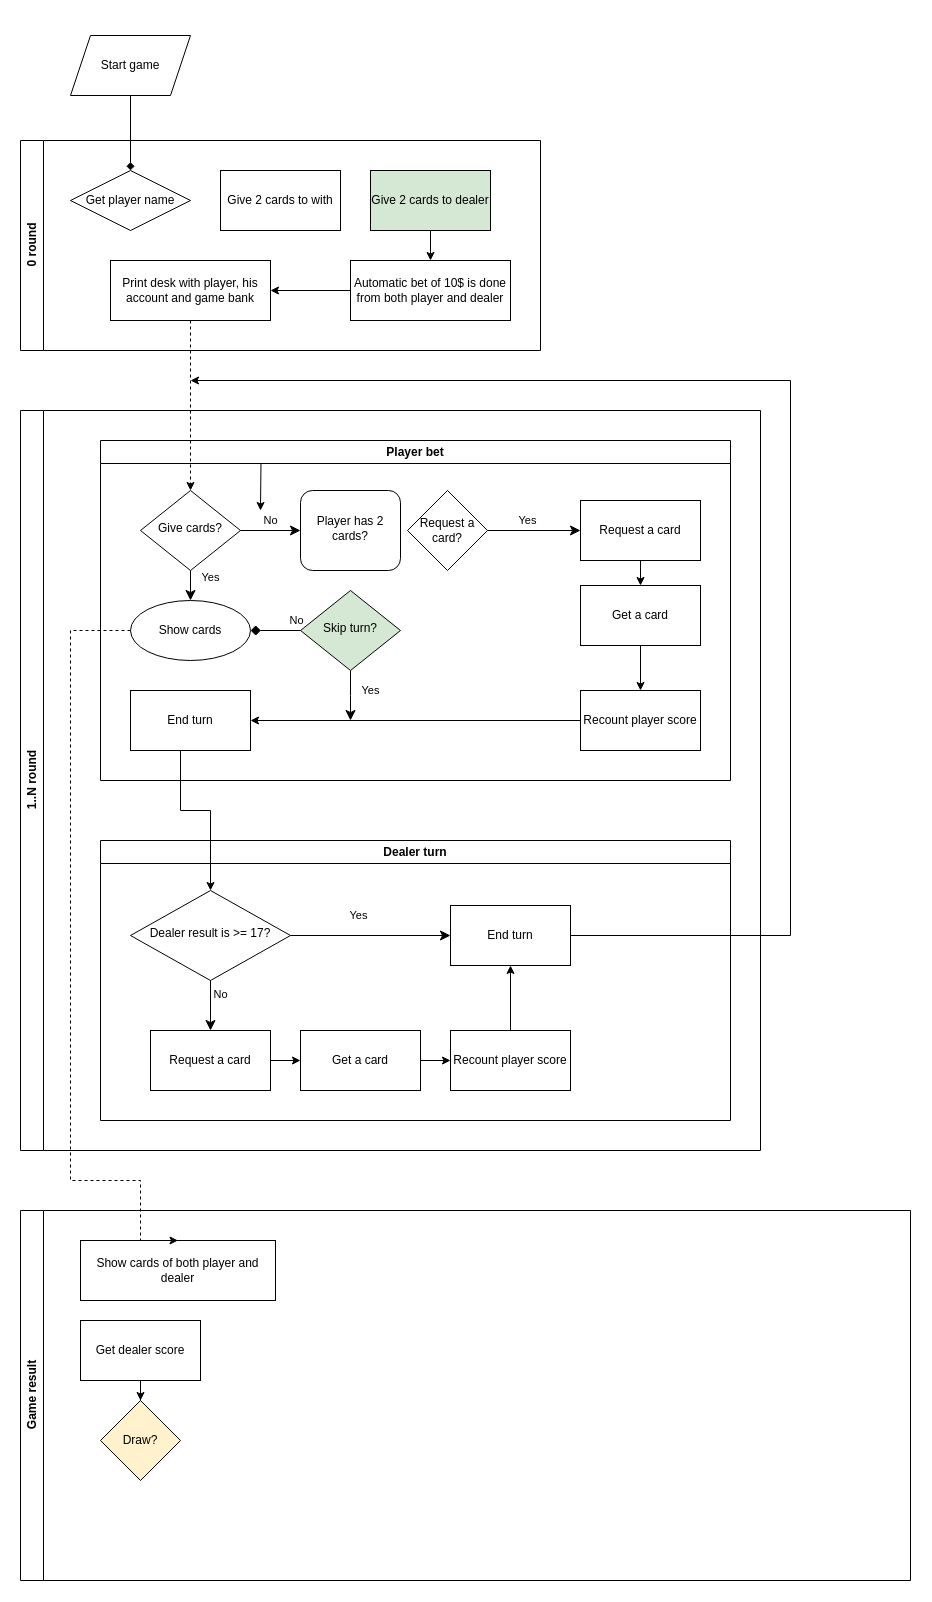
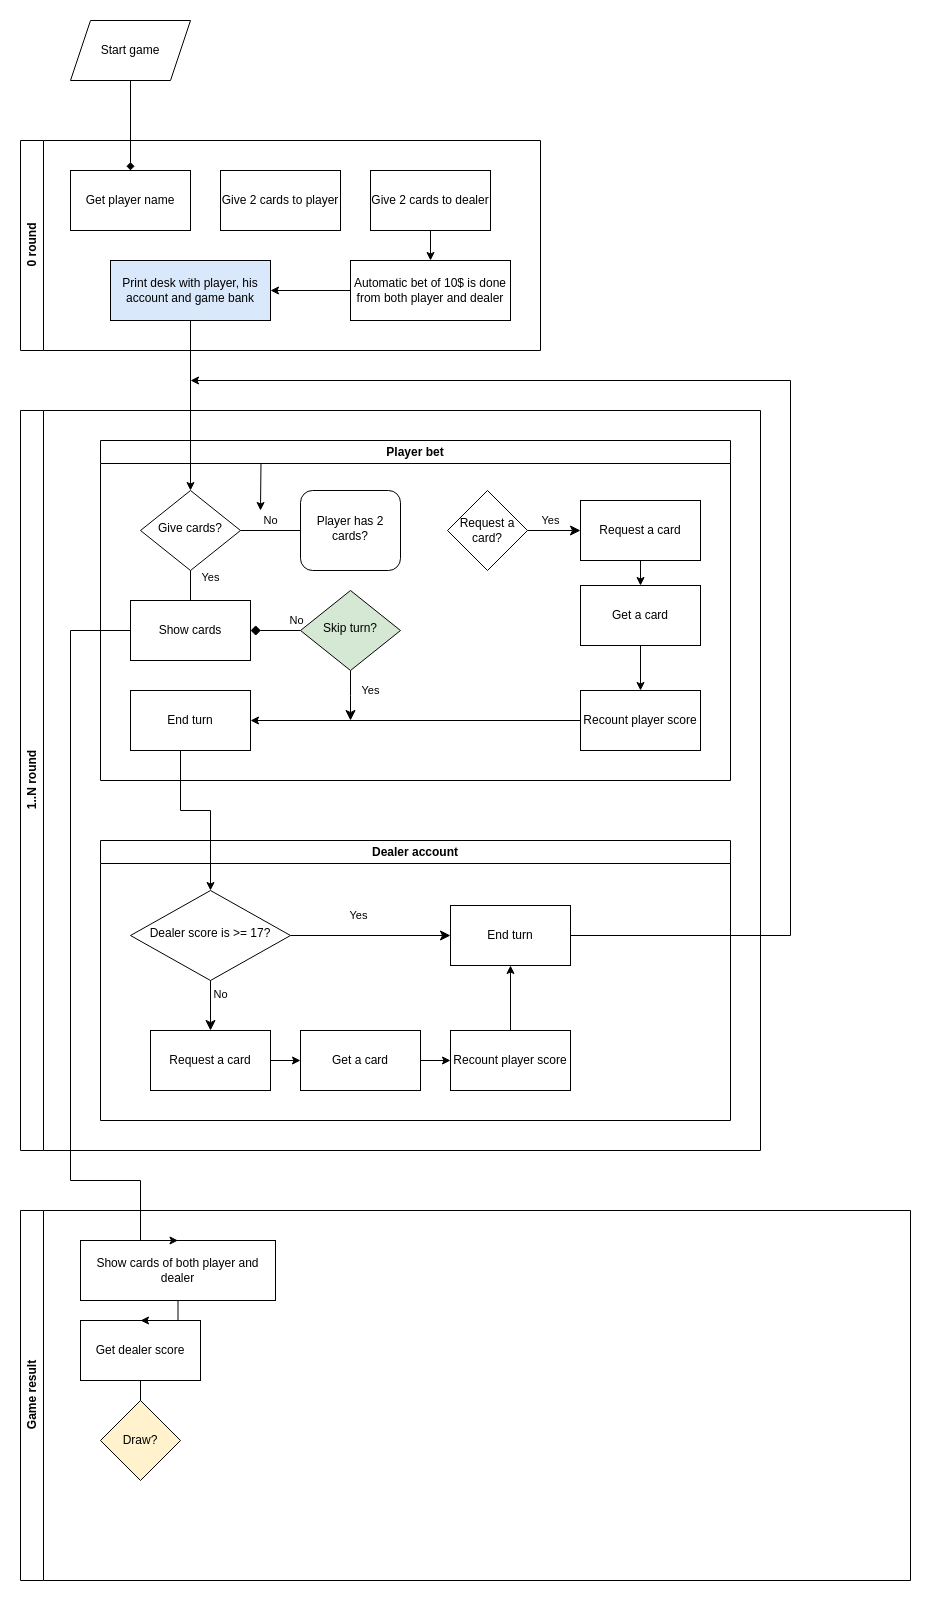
  <mxCell id="0" />
  <mxCell id="1" parent="0" />
  <mxCell id="2" style="edgeStyle=orthogonalEdgeStyle;rounded=0;orthogonalLoop=1;jettySize=auto;html=1;endArrow=diamond;" edge="1" parent="1" source="3" target="5"><mxGeometry relative="1" as="geometry" /></mxCell>
- <mxCell id="3" value="Start game" style="shape=parallelogram;perimeter=parallelogramPerimeter;whiteSpace=wrap;html=1;fixedSize=1;" vertex="1" parent="1"><mxGeometry x="70" y="35" width="120" height="60" as="geometry" /></mxCell>
+ <mxCell id="3" value="Start game" style="shape=parallelogram;perimeter=parallelogramPerimeter;whiteSpace=wrap;html=1;fixedSize=1;" vertex="1" parent="1"><mxGeometry x="70" y="20" width="120" height="60" as="geometry" /></mxCell>
  <mxCell id="4" value="0 round" style="swimlane;horizontal=0;whiteSpace=wrap;html=1;container=0;" vertex="1" parent="1"><mxGeometry x="20" y="140" width="520" height="210" as="geometry"><mxRectangle x="150" y="100" width="40" height="70" as="alternateBounds" /></mxGeometry></mxCell>
- <mxCell id="5" value="Get player&amp;nbsp;name" style="rhombus;whiteSpace=wrap;html=1;container=0;" vertex="1" parent="4"><mxGeometry x="50" y="30" width="120" height="60" as="geometry" /></mxCell>
- <mxCell id="6" value="Give 2 cards to with" style="rounded=0;whiteSpace=wrap;html=1;container=0;" vertex="1" parent="4"><mxGeometry x="200" y="30" width="120" height="60" as="geometry" /></mxCell>
+ <mxCell id="5" value="Get player&amp;nbsp;name" style="rounded=0;whiteSpace=wrap;html=1;container=0;" vertex="1" parent="4"><mxGeometry x="50" y="30" width="120" height="60" as="geometry" /></mxCell>
+ <mxCell id="6" value="Give 2 cards to player" style="rounded=0;whiteSpace=wrap;html=1;container=0;" vertex="1" parent="4"><mxGeometry x="200" y="30" width="120" height="60" as="geometry" /></mxCell>
  <mxCell id="7" style="rounded=0;orthogonalLoop=1;jettySize=auto;html=1;edgeStyle=orthogonalEdgeStyle;" edge="1" parent="4" source="8" target="10"><mxGeometry relative="1" as="geometry" /></mxCell>
- <mxCell id="8" value="Give 2 cards to dealer" style="rounded=0;whiteSpace=wrap;html=1;container=0;fillColor=#d5e8d4;" vertex="1" parent="4"><mxGeometry x="350" y="30" width="120" height="60" as="geometry" /></mxCell>
+ <mxCell id="8" value="Give 2 cards to dealer" style="rounded=0;whiteSpace=wrap;html=1;container=0;" vertex="1" parent="4"><mxGeometry x="350" y="30" width="120" height="60" as="geometry" /></mxCell>
  <mxCell id="9" style="edgeStyle=orthogonalEdgeStyle;rounded=0;orthogonalLoop=1;jettySize=auto;html=1;" edge="1" parent="4" source="10" target="11"><mxGeometry relative="1" as="geometry" /></mxCell>
  <mxCell id="10" value="Automatic bet of 10$ is done from both player and dealer" style="rounded=0;whiteSpace=wrap;html=1;" vertex="1" parent="4"><mxGeometry x="330" y="120" width="160" height="60" as="geometry" /></mxCell>
- <mxCell id="11" value="Print desk with player, his account and game bank" style="rounded=0;whiteSpace=wrap;html=1;" vertex="1" parent="4"><mxGeometry x="90" y="120" width="160" height="60" as="geometry" /></mxCell>
+ <mxCell id="11" value="Print desk with player, his account and game bank" style="rounded=0;whiteSpace=wrap;html=1;fillColor=#dae8fc;" vertex="1" parent="4"><mxGeometry x="90" y="120" width="160" height="60" as="geometry" /></mxCell>
  <mxCell id="12" value="1..N round" style="swimlane;horizontal=0;whiteSpace=wrap;html=1;container=0;" vertex="1" parent="1"><mxGeometry x="20" y="410" width="740" height="740" as="geometry"><mxRectangle x="150" y="100" width="40" height="70" as="alternateBounds" /></mxGeometry></mxCell>
  <mxCell id="13" style="edgeStyle=orthogonalEdgeStyle;rounded=0;orthogonalLoop=1;jettySize=auto;html=1;" edge="1" parent="12"><mxGeometry relative="1" as="geometry"><mxPoint x="240" y="100" as="targetPoint" /><mxPoint x="170" y="50" as="sourcePoint" /></mxGeometry></mxCell>
  <mxCell id="14" style="edgeStyle=orthogonalEdgeStyle;rounded=0;orthogonalLoop=1;jettySize=auto;html=1;" edge="1" parent="12"><mxGeometry relative="1" as="geometry"><mxPoint x="430" y="110" as="targetPoint" /></mxGeometry></mxCell>
  <mxCell id="15" style="edgeStyle=orthogonalEdgeStyle;rounded=0;orthogonalLoop=1;jettySize=auto;html=1;" edge="1" parent="12"><mxGeometry relative="1" as="geometry"><mxPoint x="330" y="50" as="sourcePoint" /></mxGeometry></mxCell>
  <mxCell id="16" style="edgeStyle=orthogonalEdgeStyle;rounded=0;orthogonalLoop=1;jettySize=auto;html=1;" edge="1" parent="12"><mxGeometry relative="1" as="geometry"><mxPoint x="370" y="140" as="sourcePoint" /></mxGeometry></mxCell>
  <mxCell id="17" value="Player bet" style="swimlane;whiteSpace=wrap;html=1;" vertex="1" parent="12"><mxGeometry x="80" y="30" width="630" height="340" as="geometry"><mxRectangle x="80" y="30" width="100" height="30" as="alternateBounds" /></mxGeometry></mxCell>
  <mxCell id="18" value="No" style="rounded=0;html=1;jettySize=auto;orthogonalLoop=1;fontSize=11;endArrow=diamond;endFill=1;endSize=8;strokeWidth=1;shadow=0;labelBackgroundColor=none;edgeStyle=orthogonalEdgeStyle;" parent="17" source="19" target="33" edge="1"><mxGeometry x="-0.84" y="-10" relative="1" as="geometry"><mxPoint as="offset" /><mxPoint x="-20" y="235" as="targetPoint" /></mxGeometry></mxCell>
  <mxCell id="19" value="Skip turn?" style="rhombus;whiteSpace=wrap;html=1;shadow=0;fontFamily=Helvetica;fontSize=12;align=center;strokeWidth=1;spacing=6;spacingTop=-4;fillColor=#d5e8d4;" parent="17" vertex="1"><mxGeometry x="200" y="150" width="100" height="80" as="geometry" /></mxCell>
  <mxCell id="20" value="Give cards?" style="rhombus;whiteSpace=wrap;html=1;shadow=0;fontFamily=Helvetica;fontSize=12;align=center;strokeWidth=1;spacing=6;spacingTop=-4;" vertex="1" parent="17"><mxGeometry x="40" y="50" width="100" height="80" as="geometry" /></mxCell>
  <mxCell id="21" value="Player has 2 cards?" style="whiteSpace=wrap;html=1;shadow=0;fontFamily=Helvetica;fontSize=12;align=center;strokeWidth=1;spacing=6;spacingTop=-4;rounded=1;" vertex="1" parent="17"><mxGeometry x="200" y="50" width="100" height="80" as="geometry" /></mxCell>
  <mxCell id="22" value="End turn" style="rounded=0;whiteSpace=wrap;html=1;" vertex="1" parent="17"><mxGeometry x="30" y="250" width="120" height="60" as="geometry" /></mxCell>
  <mxCell id="23" value="Yes" style="edgeStyle=orthogonalEdgeStyle;rounded=0;html=1;jettySize=auto;orthogonalLoop=1;fontSize=11;endArrow=classic;endFill=1;endSize=8;strokeWidth=1;shadow=0;labelBackgroundColor=default;exitX=0.5;exitY=1;exitDx=0;exitDy=0;" parent="17" source="19" edge="1"><mxGeometry x="-0.208" y="20" relative="1" as="geometry"><mxPoint as="offset" /><mxPoint x="250" y="280" as="targetPoint" /></mxGeometry></mxCell>
  <mxCell id="24" style="edgeStyle=orthogonalEdgeStyle;rounded=0;orthogonalLoop=1;jettySize=auto;html=1;" edge="1" parent="17" source="25" target="27"><mxGeometry relative="1" as="geometry" /></mxCell>
  <mxCell id="25" value="Request a card" style="rounded=0;whiteSpace=wrap;html=1;" vertex="1" parent="17"><mxGeometry x="480" y="60" width="120" height="60" as="geometry" /></mxCell>
  <mxCell id="26" style="edgeStyle=orthogonalEdgeStyle;rounded=0;orthogonalLoop=1;jettySize=auto;html=1;" edge="1" parent="17" source="27" target="28"><mxGeometry relative="1" as="geometry" /></mxCell>
  <mxCell id="27" value="Get a card" style="rounded=0;whiteSpace=wrap;html=1;" vertex="1" parent="17"><mxGeometry x="480" y="145" width="120" height="60" as="geometry" /></mxCell>
  <mxCell id="28" value="Recount player score" style="rounded=0;whiteSpace=wrap;html=1;" vertex="1" parent="17"><mxGeometry x="480" y="250" width="120" height="60" as="geometry" /></mxCell>
  <mxCell id="29" style="edgeStyle=orthogonalEdgeStyle;rounded=0;orthogonalLoop=1;jettySize=auto;html=1;endArrow=classic;endFill=1;" edge="1" parent="17" source="28" target="22"><mxGeometry relative="1" as="geometry"><mxPoint x="770" y="280" as="targetPoint" /></mxGeometry></mxCell>
- <mxCell id="30" value="No" style="rounded=0;html=1;jettySize=auto;orthogonalLoop=1;fontSize=11;endArrow=classic;endFill=1;endSize=8;strokeWidth=1;shadow=0;labelBackgroundColor=none;edgeStyle=orthogonalEdgeStyle;" edge="1" parent="17" source="20" target="21"><mxGeometry y="10" relative="1" as="geometry"><mxPoint as="offset" /><mxPoint x="140" y="100" as="sourcePoint" /><mxPoint x="80" y="680" as="targetPoint" /></mxGeometry></mxCell>
- <mxCell id="31" value="Request a card?" style="rhombus;whiteSpace=wrap;html=1;" vertex="1" parent="17"><mxGeometry x="307" y="50" width="80" height="80" as="geometry" /></mxCell>
+ <mxCell id="30" value="No" style="rounded=0;html=1;jettySize=auto;orthogonalLoop=1;fontSize=11;endArrow=none;endFill=1;endSize=8;strokeWidth=1;shadow=0;labelBackgroundColor=none;edgeStyle=orthogonalEdgeStyle;" edge="1" parent="17" source="20" target="21"><mxGeometry y="10" relative="1" as="geometry"><mxPoint as="offset" /><mxPoint x="140" y="100" as="sourcePoint" /><mxPoint x="80" y="680" as="targetPoint" /></mxGeometry></mxCell>
+ <mxCell id="31" value="Request a card?" style="rhombus;whiteSpace=wrap;html=1;" vertex="1" parent="17"><mxGeometry x="347" y="50" width="80" height="80" as="geometry" /></mxCell>
  <mxCell id="32" value="Yes" style="edgeStyle=orthogonalEdgeStyle;rounded=0;html=1;jettySize=auto;orthogonalLoop=1;fontSize=11;endArrow=classic;endFill=1;endSize=8;strokeWidth=1;shadow=0;labelBackgroundColor=none;" edge="1" parent="17" source="31" target="25"><mxGeometry x="-0.132" y="10" relative="1" as="geometry"><mxPoint as="offset" /><mxPoint x="337" y="220" as="sourcePoint" /><mxPoint x="397" y="140" as="targetPoint" /></mxGeometry></mxCell>
- <mxCell id="33" value="Show cards" style="ellipse;whiteSpace=wrap;html=1;" vertex="1" parent="17"><mxGeometry x="30" y="160" width="120" height="60" as="geometry" /></mxCell>
- <mxCell id="34" value="Yes" style="rounded=0;html=1;jettySize=auto;orthogonalLoop=1;fontSize=11;endArrow=classic;endFill=1;endSize=8;strokeWidth=1;shadow=0;labelBackgroundColor=none;edgeStyle=orthogonalEdgeStyle;" edge="1" parent="17" source="20" target="33"><mxGeometry x="-0.733" y="20" relative="1" as="geometry"><mxPoint as="offset" /><mxPoint x="-10" y="540" as="sourcePoint" /><mxPoint x="60" y="530" as="targetPoint" /></mxGeometry></mxCell>
- <mxCell id="35" value="Dealer turn" style="swimlane;whiteSpace=wrap;html=1;" vertex="1" parent="12"><mxGeometry x="80" y="430" width="630" height="280" as="geometry"><mxRectangle x="80" y="410" width="100" height="30" as="alternateBounds" /></mxGeometry></mxCell>
+ <mxCell id="33" value="Show cards" style="rounded=0;whiteSpace=wrap;html=1;" vertex="1" parent="17"><mxGeometry x="30" y="160" width="120" height="60" as="geometry" /></mxCell>
+ <mxCell id="34" value="Yes" style="rounded=0;html=1;jettySize=auto;orthogonalLoop=1;fontSize=11;endArrow=none;endFill=1;endSize=8;strokeWidth=1;shadow=0;labelBackgroundColor=none;edgeStyle=orthogonalEdgeStyle;" edge="1" parent="17" source="20" target="33"><mxGeometry x="-0.733" y="20" relative="1" as="geometry"><mxPoint as="offset" /><mxPoint x="-10" y="540" as="sourcePoint" /><mxPoint x="60" y="530" as="targetPoint" /></mxGeometry></mxCell>
+ <mxCell id="35" value="Dealer account" style="swimlane;whiteSpace=wrap;html=1;" vertex="1" parent="12"><mxGeometry x="80" y="430" width="630" height="280" as="geometry"><mxRectangle x="80" y="410" width="100" height="30" as="alternateBounds" /></mxGeometry></mxCell>
  <mxCell id="36" value="No" style="rounded=0;html=1;jettySize=auto;orthogonalLoop=1;fontSize=11;endArrow=classic;endFill=1;endSize=8;strokeWidth=1;shadow=0;labelBackgroundColor=none;edgeStyle=orthogonalEdgeStyle;" edge="1" parent="35" source="37" target="39"><mxGeometry x="-0.433" y="10" relative="1" as="geometry"><mxPoint as="offset" /><mxPoint x="80" y="200" as="targetPoint" /></mxGeometry></mxCell>
- <mxCell id="37" value="Dealer result is &amp;gt;= 17?" style="rhombus;whiteSpace=wrap;html=1;shadow=0;fontFamily=Helvetica;fontSize=12;align=center;strokeWidth=1;spacing=6;spacingTop=-4;" vertex="1" parent="35"><mxGeometry x="30" y="50" width="160" height="90" as="geometry" /></mxCell>
+ <mxCell id="37" value="Dealer score is &amp;gt;= 17?" style="rhombus;whiteSpace=wrap;html=1;shadow=0;fontFamily=Helvetica;fontSize=12;align=center;strokeWidth=1;spacing=6;spacingTop=-4;" vertex="1" parent="35"><mxGeometry x="30" y="50" width="160" height="90" as="geometry" /></mxCell>
  <mxCell id="38" style="edgeStyle=orthogonalEdgeStyle;rounded=0;orthogonalLoop=1;jettySize=auto;html=1;" edge="1" parent="35" source="39" target="44"><mxGeometry relative="1" as="geometry" /></mxCell>
  <mxCell id="39" value="Request a card" style="rounded=0;whiteSpace=wrap;html=1;" vertex="1" parent="35"><mxGeometry x="50" y="190" width="120" height="60" as="geometry" /></mxCell>
  <mxCell id="40" style="edgeStyle=orthogonalEdgeStyle;rounded=0;orthogonalLoop=1;jettySize=auto;html=1;" edge="1" parent="35" source="41"><mxGeometry relative="1" as="geometry"><mxPoint x="90" y="-460" as="targetPoint" /><Array as="points"><mxPoint x="690" y="95" /><mxPoint x="690" y="-460" /></Array></mxGeometry></mxCell>
  <mxCell id="41" value="End turn" style="rounded=0;whiteSpace=wrap;html=1;" vertex="1" parent="35"><mxGeometry x="350" y="65" width="120" height="60" as="geometry" /></mxCell>
  <mxCell id="42" value="Yes" style="edgeStyle=orthogonalEdgeStyle;rounded=0;html=1;jettySize=auto;orthogonalLoop=1;fontSize=11;endArrow=classic;endFill=1;endSize=8;strokeWidth=1;shadow=0;labelBackgroundColor=none;" edge="1" parent="35" source="37" target="41"><mxGeometry x="-0.149" y="20" relative="1" as="geometry"><mxPoint as="offset" /><mxPoint x="90" y="-330" as="sourcePoint" /><mxPoint x="200" y="310" as="targetPoint" /></mxGeometry></mxCell>
  <mxCell id="43" style="edgeStyle=orthogonalEdgeStyle;rounded=0;orthogonalLoop=1;jettySize=auto;html=1;" edge="1" parent="35" source="44" target="46"><mxGeometry relative="1" as="geometry" /></mxCell>
  <mxCell id="44" value="Get a card" style="rounded=0;whiteSpace=wrap;html=1;" vertex="1" parent="35"><mxGeometry x="200" y="190" width="120" height="60" as="geometry" /></mxCell>
  <mxCell id="45" style="edgeStyle=orthogonalEdgeStyle;rounded=0;orthogonalLoop=1;jettySize=auto;html=1;" edge="1" parent="35" source="46" target="41"><mxGeometry relative="1" as="geometry" /></mxCell>
  <mxCell id="46" value="Recount player score" style="rounded=0;whiteSpace=wrap;html=1;" vertex="1" parent="35"><mxGeometry x="350" y="190" width="120" height="60" as="geometry" /></mxCell>
  <mxCell id="47" style="rounded=0;orthogonalLoop=1;jettySize=auto;html=1;entryX=0.5;entryY=0;entryDx=0;entryDy=0;edgeStyle=orthogonalEdgeStyle;" edge="1" parent="12" source="22" target="37"><mxGeometry relative="1" as="geometry"><mxPoint x="850" y="240" as="sourcePoint" /><Array as="points"><mxPoint x="160" y="400" /><mxPoint x="190" y="400" /></Array></mxGeometry></mxCell>
- <mxCell id="48" style="edgeStyle=orthogonalEdgeStyle;rounded=0;orthogonalLoop=1;jettySize=auto;html=1;exitX=0.5;exitY=1;exitDx=0;exitDy=0;endArrow=classic;endFill=1;dashed=1;" edge="1" parent="1" source="11" target="20"><mxGeometry relative="1" as="geometry"><mxPoint x="150" y="440" as="targetPoint" /></mxGeometry></mxCell>
+ <mxCell id="48" style="edgeStyle=orthogonalEdgeStyle;rounded=0;orthogonalLoop=1;jettySize=auto;html=1;exitX=0.5;exitY=1;exitDx=0;exitDy=0;endArrow=classic;endFill=1;" edge="1" parent="1" source="11" target="20"><mxGeometry relative="1" as="geometry"><mxPoint x="150" y="440" as="targetPoint" /></mxGeometry></mxCell>
  <mxCell id="49" value="Game result" style="swimlane;horizontal=0;whiteSpace=wrap;html=1;" vertex="1" parent="1"><mxGeometry x="20" y="1210" width="890" height="370" as="geometry" /></mxCell>
  <mxCell id="50" value="Draw?" style="rhombus;whiteSpace=wrap;html=1;fillColor=#fff2cc;" vertex="1" parent="49"><mxGeometry x="80" y="190" width="80" height="80" as="geometry" /></mxCell>
  <mxCell id="51" value="Show cards of both player and dealer" style="rounded=0;whiteSpace=wrap;html=1;" vertex="1" parent="49"><mxGeometry x="60" y="30" width="195" height="60" as="geometry" /></mxCell>
- <mxCell id="52" style="edgeStyle=orthogonalEdgeStyle;rounded=0;orthogonalLoop=1;jettySize=auto;html=1;" edge="1" parent="49" source="53" target="50"><mxGeometry relative="1" as="geometry" /></mxCell>
+ <mxCell id="52" style="edgeStyle=orthogonalEdgeStyle;rounded=0;orthogonalLoop=1;jettySize=auto;html=1;endArrow=none;" edge="1" parent="49" source="53" target="50"><mxGeometry relative="1" as="geometry" /></mxCell>
  <mxCell id="53" value="Get dealer score" style="rounded=0;whiteSpace=wrap;html=1;" vertex="1" parent="49"><mxGeometry x="60" y="110" width="120" height="60" as="geometry" /></mxCell>
- <mxCell id="55" style="rounded=0;orthogonalLoop=1;jettySize=auto;html=1;exitX=0;exitY=0.5;exitDx=0;exitDy=0;edgeStyle=orthogonalEdgeStyle;entryX=0.5;entryY=0;entryDx=0;entryDy=0;dashed=1;" edge="1" parent="1" source="33" target="51"><mxGeometry relative="1" as="geometry"><mxPoint x="130" y="635" as="sourcePoint" /><mxPoint x="150" y="1545" as="targetPoint" /><Array as="points"><mxPoint x="70" y="630" /><mxPoint x="70" y="1180" /><mxPoint x="140" y="1180" /></Array></mxGeometry></mxCell>
+ <mxCell id="54" style="edgeStyle=orthogonalEdgeStyle;rounded=0;orthogonalLoop=1;jettySize=auto;html=1;" edge="1" parent="49" source="51" target="53"><mxGeometry relative="1" as="geometry" /></mxCell>
+ <mxCell id="55" style="rounded=0;orthogonalLoop=1;jettySize=auto;html=1;exitX=0;exitY=0.5;exitDx=0;exitDy=0;edgeStyle=orthogonalEdgeStyle;entryX=0.5;entryY=0;entryDx=0;entryDy=0;" edge="1" parent="1" source="33" target="51"><mxGeometry relative="1" as="geometry"><mxPoint x="130" y="635" as="sourcePoint" /><mxPoint x="150" y="1545" as="targetPoint" /><Array as="points"><mxPoint x="70" y="630" /><mxPoint x="70" y="1180" /><mxPoint x="140" y="1180" /></Array></mxGeometry></mxCell>
